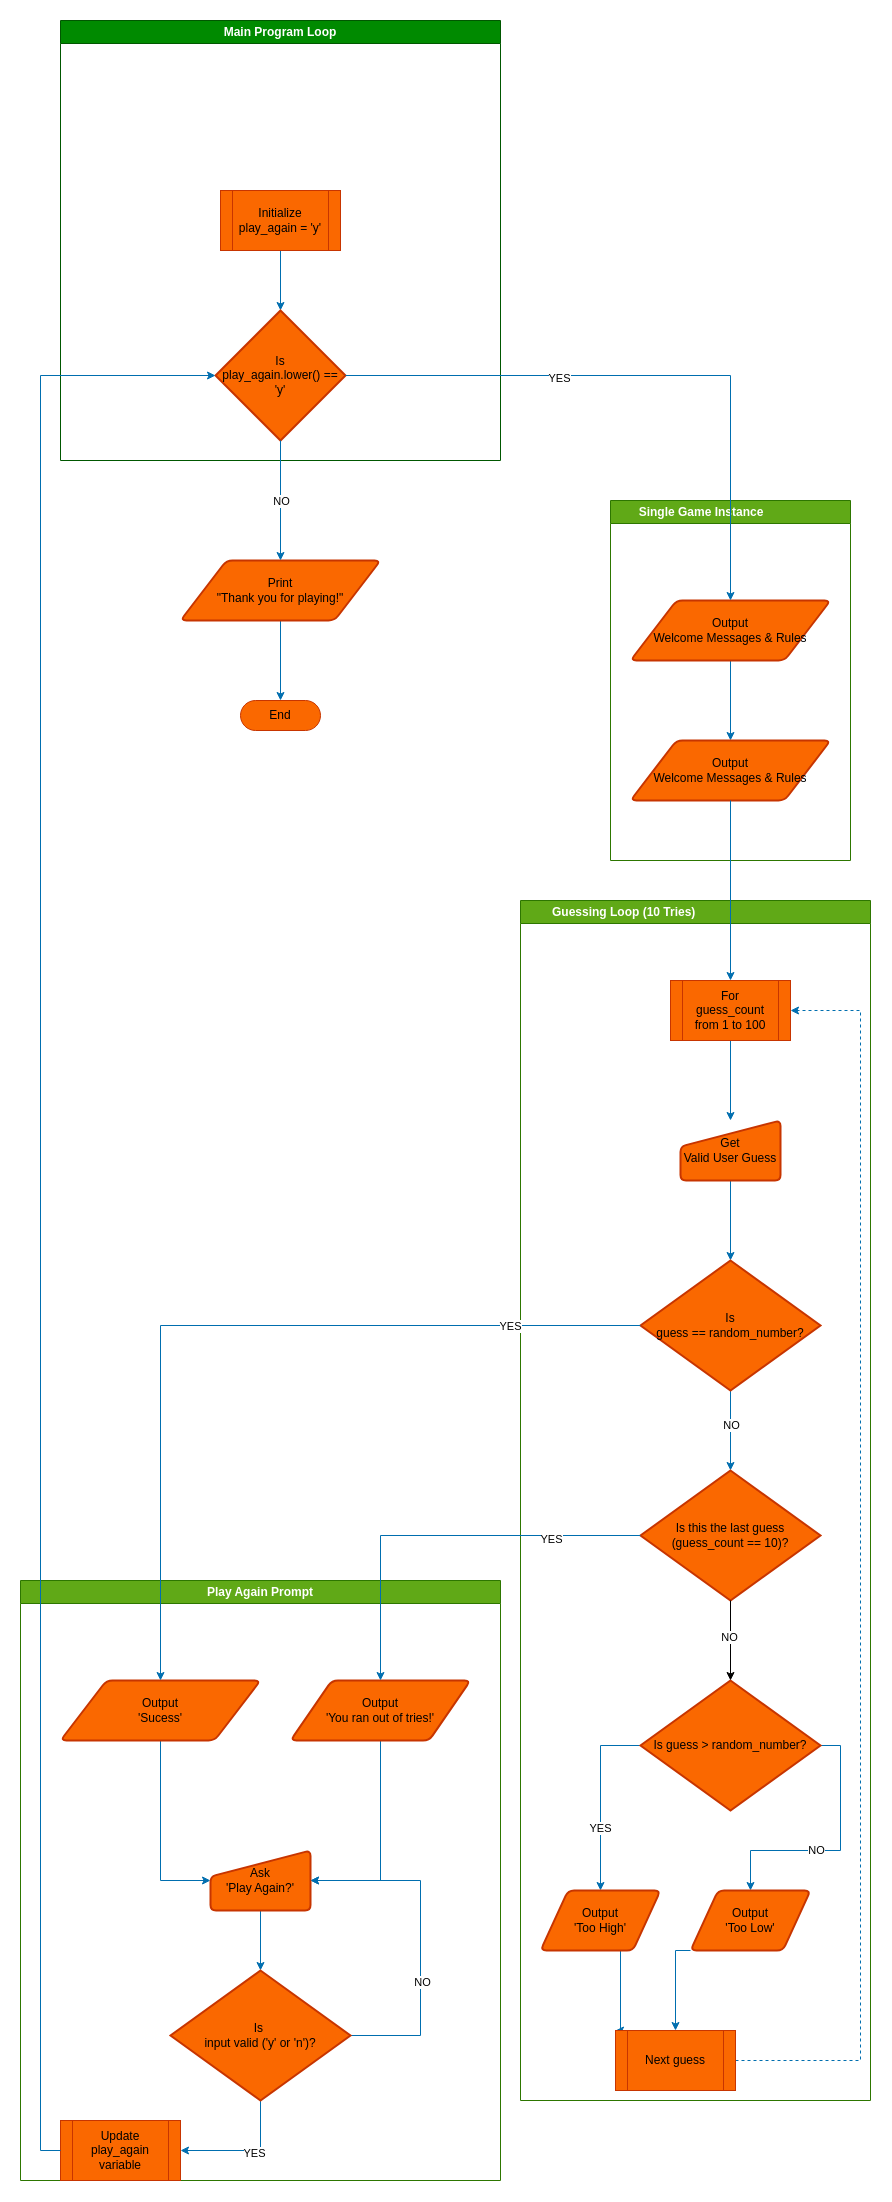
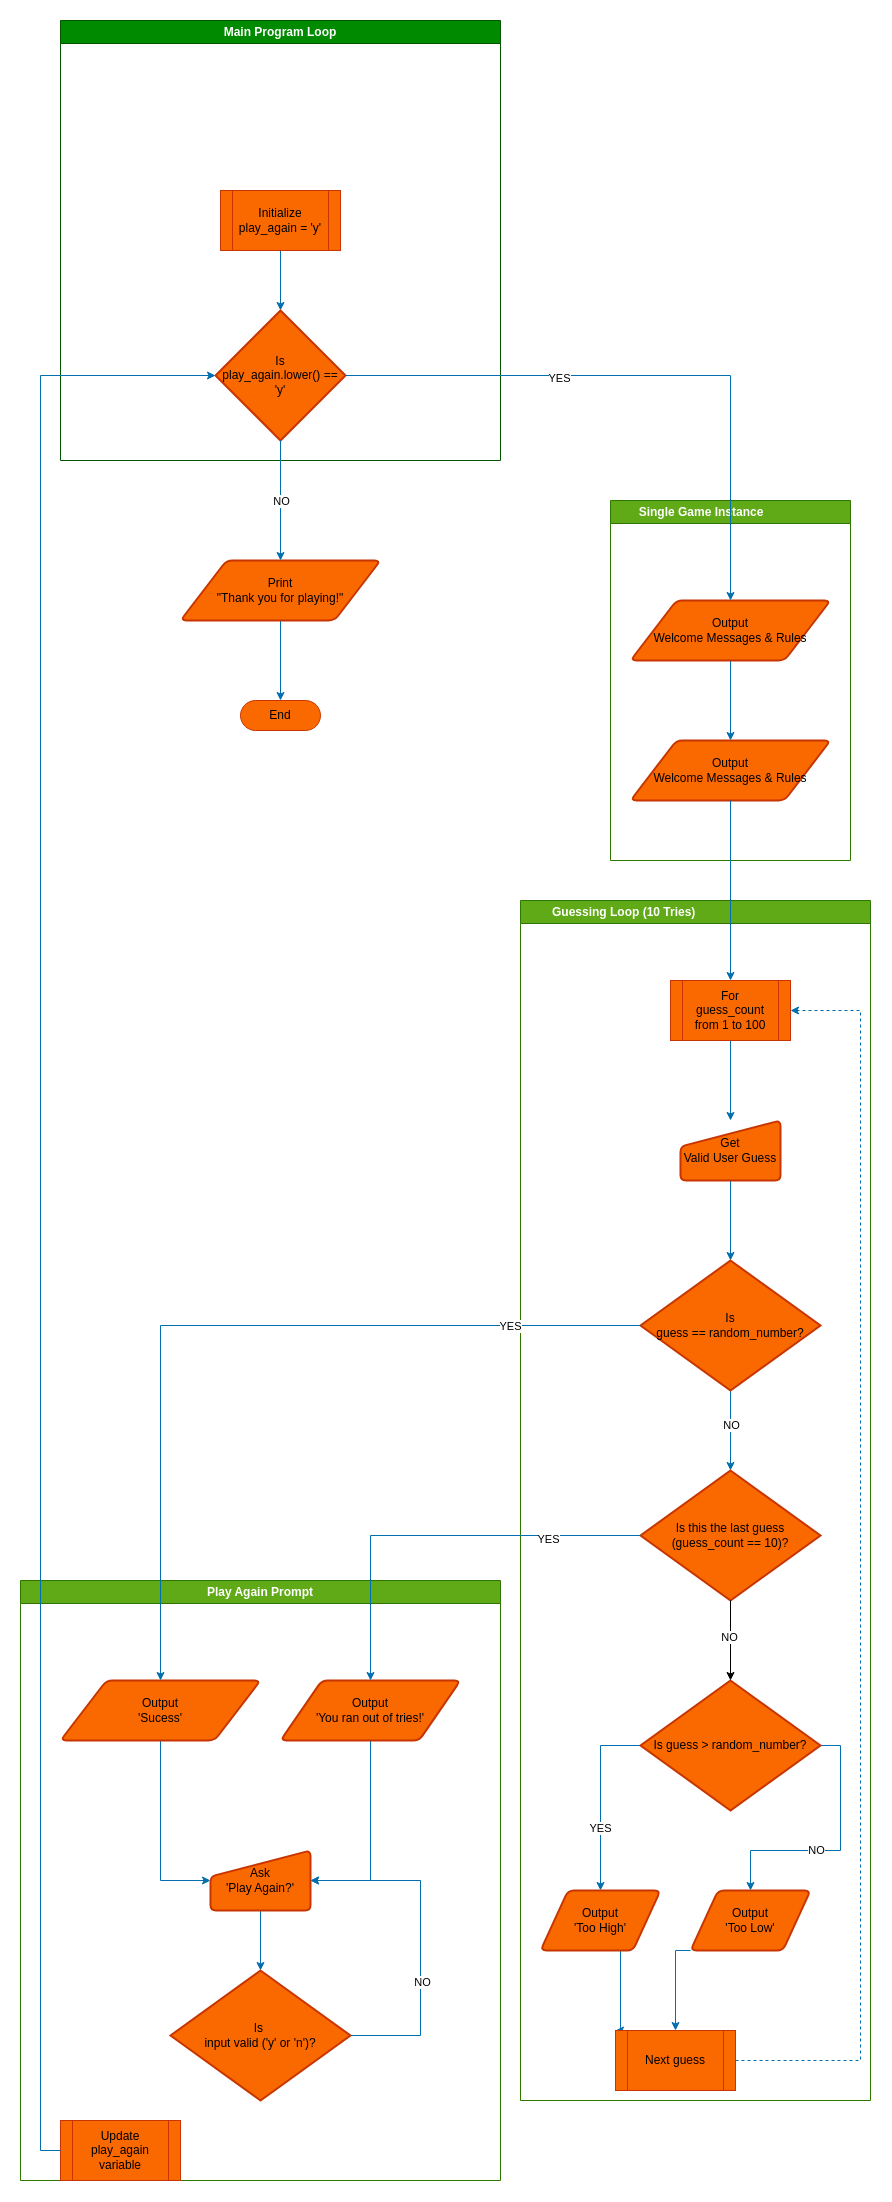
  <mxCell id="0" />
  <mxCell id="1" parent="0" />
  <mxCell id="2" value="Main Program Loop" style="swimlane;whiteSpace=wrap;html=1;fillColor=#008a00;fontColor=#ffffff;strokeColor=#005700;" vertex="1" parent="1"><mxGeometry x="60" y="20" width="440" height="440" as="geometry" /></mxCell>
  <mxCell id="3" value="" style="edgeStyle=orthogonalEdgeStyle;rounded=0;orthogonalLoop=1;jettySize=auto;html=1;fillColor=#1ba1e2;strokeColor=#006EAF;" edge="1" parent="2" source="4" target="5"><mxGeometry relative="1" as="geometry" /></mxCell>
  <mxCell id="4" value="Initialize&lt;div&gt;play_again = 'y'&lt;/div&gt;" style="shape=process;whiteSpace=wrap;html=1;backgroundOutline=1;fillColor=#fa6800;fontColor=#000000;strokeColor=#C73500;" vertex="1" parent="2"><mxGeometry x="160" y="170" width="120" height="60" as="geometry" /></mxCell>
  <mxCell id="5" value="Is&lt;div&gt;play_again.lower() == 'y'&lt;/div&gt;" style="strokeWidth=2;html=1;shape=mxgraph.flowchart.decision;whiteSpace=wrap;fillColor=#fa6800;fontColor=#000000;strokeColor=#C73500;" vertex="1" parent="2"><mxGeometry x="155" y="290" width="130" height="130" as="geometry" /></mxCell>
  <mxCell id="6" value="&amp;nbsp; &amp;nbsp; &amp;nbsp; &amp;nbsp; Single Game Instance" style="swimlane;whiteSpace=wrap;html=1;align=left;fillColor=#60a917;fontColor=#ffffff;strokeColor=#2D7600;" vertex="1" parent="1"><mxGeometry x="610" y="500" width="240" height="360" as="geometry" /></mxCell>
  <mxCell id="7" style="edgeStyle=orthogonalEdgeStyle;rounded=0;orthogonalLoop=1;jettySize=auto;html=1;fillColor=#1ba1e2;strokeColor=#006EAF;" edge="1" parent="6" source="8" target="9"><mxGeometry relative="1" as="geometry" /></mxCell>
  <mxCell id="8" value="Output&lt;div&gt;Welcome Messages &amp;amp; Rules&lt;/div&gt;" style="shape=parallelogram;html=1;strokeWidth=2;perimeter=parallelogramPerimeter;whiteSpace=wrap;rounded=1;arcSize=12;size=0.23;fillColor=#fa6800;fontColor=#000000;strokeColor=#C73500;" vertex="1" parent="6"><mxGeometry x="20" y="100" width="200" height="60" as="geometry" /></mxCell>
  <mxCell id="9" value="Output&lt;div&gt;Welcome Messages &amp;amp; Rules&lt;/div&gt;" style="shape=parallelogram;html=1;strokeWidth=2;perimeter=parallelogramPerimeter;whiteSpace=wrap;rounded=1;arcSize=12;size=0.23;fillColor=#fa6800;fontColor=#000000;strokeColor=#C73500;" vertex="1" parent="6"><mxGeometry x="20" y="240" width="200" height="60" as="geometry" /></mxCell>
  <mxCell id="10" style="edgeStyle=orthogonalEdgeStyle;rounded=0;orthogonalLoop=1;jettySize=auto;html=1;exitX=1;exitY=0.5;exitDx=0;exitDy=0;exitPerimeter=0;entryX=0.5;entryY=0;entryDx=0;entryDy=0;fillColor=#1ba1e2;strokeColor=#006EAF;" edge="1" parent="1" source="5" target="8"><mxGeometry relative="1" as="geometry" /></mxCell>
  <mxCell id="11" value="YES" style="edgeLabel;html=1;align=center;verticalAlign=middle;resizable=0;points=[];" vertex="1" connectable="0" parent="10"><mxGeometry x="-0.301" y="-2" relative="1" as="geometry"><mxPoint as="offset" /></mxGeometry></mxCell>
  <mxCell id="12" value="" style="edgeStyle=orthogonalEdgeStyle;rounded=0;orthogonalLoop=1;jettySize=auto;html=1;fillColor=#1ba1e2;strokeColor=#006EAF;" edge="1" parent="1" source="13" target="16"><mxGeometry relative="1" as="geometry" /></mxCell>
  <mxCell id="13" value="Print&lt;div&gt;&quot;Thank you for playing!&quot;&lt;/div&gt;" style="shape=parallelogram;html=1;strokeWidth=2;perimeter=parallelogramPerimeter;whiteSpace=wrap;rounded=1;arcSize=12;size=0.23;fillColor=#fa6800;fontColor=#000000;strokeColor=#C73500;" vertex="1" parent="1"><mxGeometry x="180" y="560" width="200" height="60" as="geometry" /></mxCell>
  <mxCell id="14" style="edgeStyle=orthogonalEdgeStyle;rounded=0;orthogonalLoop=1;jettySize=auto;html=1;entryX=0.5;entryY=0;entryDx=0;entryDy=0;fillColor=#1ba1e2;strokeColor=#006EAF;" edge="1" parent="1" source="5" target="13"><mxGeometry relative="1" as="geometry" /></mxCell>
  <mxCell id="15" value="NO" style="edgeLabel;html=1;align=center;verticalAlign=middle;resizable=0;points=[];fontColor=light-dark(default, #ff0000);" vertex="1" connectable="0" parent="14"><mxGeometry x="0.25" y="4" relative="1" as="geometry"><mxPoint x="-4" y="-15" as="offset" /></mxGeometry></mxCell>
  <mxCell id="16" value="End" style="html=1;dashed=0;whiteSpace=wrap;shape=mxgraph.dfd.start;fillColor=#fa6800;fontColor=#000000;strokeColor=#C73500;" vertex="1" parent="1"><mxGeometry x="240" y="700" width="80" height="30" as="geometry" /></mxCell>
  <mxCell id="17" value="&amp;nbsp; &amp;nbsp; &amp;nbsp; &amp;nbsp; &amp;nbsp;Guessing Loop (10 Tries)" style="swimlane;whiteSpace=wrap;html=1;align=left;fillColor=#60a917;fontColor=#ffffff;strokeColor=#2D7600;" vertex="1" parent="1"><mxGeometry x="520" y="900" width="350" height="1200" as="geometry"><mxRectangle x="410" y="960" width="180" height="30" as="alternateBounds" /></mxGeometry></mxCell>
  <mxCell id="18" value="" style="edgeStyle=orthogonalEdgeStyle;rounded=0;orthogonalLoop=1;jettySize=auto;html=1;fillColor=#1ba1e2;strokeColor=#006EAF;" edge="1" parent="17" source="19" target="21"><mxGeometry relative="1" as="geometry" /></mxCell>
  <mxCell id="19" value="For&lt;div&gt;guess_count from 1 to 100&lt;/div&gt;" style="shape=process;whiteSpace=wrap;html=1;backgroundOutline=1;fillColor=#fa6800;fontColor=#000000;strokeColor=#C73500;" vertex="1" parent="17"><mxGeometry x="150" y="80" width="120" height="60" as="geometry" /></mxCell>
  <mxCell id="20" value="" style="edgeStyle=orthogonalEdgeStyle;rounded=0;orthogonalLoop=1;jettySize=auto;html=1;fillColor=#1ba1e2;strokeColor=#006EAF;" edge="1" parent="17" source="21" target="24"><mxGeometry relative="1" as="geometry" /></mxCell>
  <mxCell id="21" value="Get&lt;div&gt;Valid User Guess&lt;/div&gt;" style="html=1;strokeWidth=2;shape=manualInput;whiteSpace=wrap;rounded=1;size=26;arcSize=11;fillColor=#fa6800;fontColor=#000000;strokeColor=#C73500;" vertex="1" parent="17"><mxGeometry x="160" y="220" width="100" height="60" as="geometry" /></mxCell>
  <mxCell id="22" style="edgeStyle=orthogonalEdgeStyle;rounded=0;orthogonalLoop=1;jettySize=auto;html=1;fillColor=#1ba1e2;strokeColor=#006EAF;" edge="1" parent="17" source="24" target="25"><mxGeometry relative="1" as="geometry" /></mxCell>
  <mxCell id="23" value="NO" style="edgeLabel;html=1;align=center;verticalAlign=middle;resizable=0;points=[];" vertex="1" connectable="0" parent="22"><mxGeometry x="-0.15" relative="1" as="geometry"><mxPoint as="offset" /></mxGeometry></mxCell>
  <mxCell id="24" value="Is&lt;div&gt;guess == random_number?&lt;/div&gt;" style="strokeWidth=2;html=1;shape=mxgraph.flowchart.decision;whiteSpace=wrap;fillColor=#fa6800;fontColor=#000000;strokeColor=#C73500;" vertex="1" parent="17"><mxGeometry x="120" y="360" width="180" height="130" as="geometry" /></mxCell>
  <mxCell id="25" value="Is this the last guess&lt;div&gt;(guess_count == 10)?&lt;/div&gt;" style="strokeWidth=2;html=1;shape=mxgraph.flowchart.decision;whiteSpace=wrap;fillColor=#fa6800;fontColor=#000000;strokeColor=#C73500;" vertex="1" parent="17"><mxGeometry x="120" y="570" width="180" height="130" as="geometry" /></mxCell>
  <mxCell id="26" style="edgeStyle=orthogonalEdgeStyle;rounded=0;orthogonalLoop=1;jettySize=auto;html=1;entryX=0.5;entryY=0;entryDx=0;entryDy=0;exitX=0;exitY=0.5;exitDx=0;exitDy=0;exitPerimeter=0;fillColor=#1ba1e2;strokeColor=#006EAF;" edge="1" parent="17" source="30" target="36"><mxGeometry relative="1" as="geometry" /></mxCell>
  <mxCell id="27" value="YES" style="edgeLabel;html=1;align=center;verticalAlign=middle;resizable=0;points=[];" vertex="1" connectable="0" parent="26"><mxGeometry x="0.323" y="-1" relative="1" as="geometry"><mxPoint as="offset" /></mxGeometry></mxCell>
  <mxCell id="28" style="edgeStyle=orthogonalEdgeStyle;rounded=0;orthogonalLoop=1;jettySize=auto;html=1;entryX=0.5;entryY=0;entryDx=0;entryDy=0;exitX=1;exitY=0.5;exitDx=0;exitDy=0;exitPerimeter=0;fillColor=#1ba1e2;strokeColor=#006EAF;" edge="1" parent="17" source="30" target="34"><mxGeometry relative="1" as="geometry" /></mxCell>
  <mxCell id="29" value="NO" style="edgeLabel;html=1;align=center;verticalAlign=middle;resizable=0;points=[];" vertex="1" connectable="0" parent="28"><mxGeometry x="0.178" y="-1" relative="1" as="geometry"><mxPoint as="offset" /></mxGeometry></mxCell>
  <mxCell id="30" value="Is guess &amp;gt; random_number&lt;span style=&quot;background-color: transparent;&quot;&gt;?&lt;/span&gt;" style="strokeWidth=2;html=1;shape=mxgraph.flowchart.decision;whiteSpace=wrap;fillColor=#fa6800;fontColor=#000000;strokeColor=#C73500;" vertex="1" parent="17"><mxGeometry x="120" y="780" width="180" height="130" as="geometry" /></mxCell>
  <mxCell id="31" value="" style="edgeStyle=orthogonalEdgeStyle;rounded=0;orthogonalLoop=1;jettySize=auto;html=1;" edge="1" parent="17" source="25" target="30"><mxGeometry relative="1" as="geometry" /></mxCell>
  <mxCell id="32" value="NO" style="edgeLabel;html=1;align=center;verticalAlign=middle;resizable=0;points=[];" vertex="1" connectable="0" parent="31"><mxGeometry x="-0.1" y="-2" relative="1" as="geometry"><mxPoint as="offset" /></mxGeometry></mxCell>
  <mxCell id="33" style="edgeStyle=orthogonalEdgeStyle;rounded=0;orthogonalLoop=1;jettySize=auto;html=1;entryX=0.5;entryY=0;entryDx=0;entryDy=0;exitX=0;exitY=1;exitDx=0;exitDy=0;fillColor=#1ba1e2;strokeColor=#006EAF;" edge="1" parent="17" source="34" target="38"><mxGeometry relative="1" as="geometry"><Array as="points"><mxPoint x="155" y="1050" /></Array></mxGeometry></mxCell>
  <mxCell id="34" value="Output&lt;div&gt;'Too Low'&lt;/div&gt;" style="shape=parallelogram;html=1;strokeWidth=2;perimeter=parallelogramPerimeter;whiteSpace=wrap;rounded=1;arcSize=12;size=0.23;fillColor=#fa6800;fontColor=#000000;strokeColor=#C73500;" vertex="1" parent="17"><mxGeometry x="170" y="990" width="120" height="60" as="geometry" /></mxCell>
  <mxCell id="35" style="edgeStyle=orthogonalEdgeStyle;rounded=0;orthogonalLoop=1;jettySize=auto;html=1;entryX=0;entryY=0;entryDx=0;entryDy=0;exitX=0.5;exitY=1;exitDx=0;exitDy=0;fillColor=#1ba1e2;strokeColor=#006EAF;" edge="1" parent="17" source="36" target="38"><mxGeometry relative="1" as="geometry"><Array as="points"><mxPoint x="100" y="1130" /></Array></mxGeometry></mxCell>
  <mxCell id="36" value="Output&lt;div&gt;'Too High'&lt;/div&gt;" style="shape=parallelogram;html=1;strokeWidth=2;perimeter=parallelogramPerimeter;whiteSpace=wrap;rounded=1;arcSize=12;size=0.23;fillColor=#fa6800;fontColor=#000000;strokeColor=#C73500;" vertex="1" parent="17"><mxGeometry x="20" y="990" width="120" height="60" as="geometry" /></mxCell>
  <mxCell id="37" style="edgeStyle=orthogonalEdgeStyle;rounded=0;orthogonalLoop=1;jettySize=auto;html=1;entryX=1;entryY=0.5;entryDx=0;entryDy=0;exitX=1;exitY=0.5;exitDx=0;exitDy=0;fillColor=#1ba1e2;strokeColor=#006EAF;dashed=1;" edge="1" parent="17" source="38" target="19"><mxGeometry relative="1" as="geometry"><Array as="points"><mxPoint x="340" y="1160" /><mxPoint x="340" y="110" /></Array></mxGeometry></mxCell>
  <mxCell id="38" value="Next guess" style="shape=process;whiteSpace=wrap;html=1;backgroundOutline=1;fillColor=#fa6800;fontColor=#000000;strokeColor=#C73500;" vertex="1" parent="17"><mxGeometry x="95" y="1130" width="120" height="60" as="geometry" /></mxCell>
  <mxCell id="39" style="edgeStyle=orthogonalEdgeStyle;rounded=0;orthogonalLoop=1;jettySize=auto;html=1;entryX=0.5;entryY=0;entryDx=0;entryDy=0;fillColor=#1ba1e2;strokeColor=#006EAF;" edge="1" parent="1" source="9" target="19"><mxGeometry relative="1" as="geometry" /></mxCell>
  <mxCell id="40" value="Play Again Prompt" style="swimlane;whiteSpace=wrap;html=1;align=center;fillColor=#60a917;fontColor=#ffffff;strokeColor=#2D7600;" vertex="1" parent="1"><mxGeometry y="1580" width="480" height="600" as="geometry" x="20"><mxRectangle x="410" y="960" width="180" height="30" as="alternateBounds" /></mxGeometry></mxCell>
  <mxCell id="41" style="edgeStyle=orthogonalEdgeStyle;rounded=0;orthogonalLoop=1;jettySize=auto;html=1;entryX=1;entryY=0.5;entryDx=0;entryDy=0;fillColor=#1ba1e2;strokeColor=#006EAF;" edge="1" parent="40" source="42" target="46"><mxGeometry relative="1" as="geometry" /></mxCell>
- <mxCell id="42" value="Output&lt;div&gt;'You ran out of tries!'&lt;/div&gt;" style="shape=parallelogram;html=1;strokeWidth=2;perimeter=parallelogramPerimeter;whiteSpace=wrap;rounded=1;arcSize=12;size=0.23;fillColor=#fa6800;fontColor=#000000;strokeColor=#C73500;" vertex="1" parent="40"><mxGeometry x="270" y="100" width="180" height="60" as="geometry" /></mxCell>
+ <mxCell id="42" value="Output&lt;div&gt;'You ran out of tries!'&lt;/div&gt;" style="shape=parallelogram;html=1;strokeWidth=2;perimeter=parallelogramPerimeter;whiteSpace=wrap;rounded=1;arcSize=12;size=0.23;fillColor=#fa6800;fontColor=#000000;strokeColor=#C73500;" vertex="1" parent="40"><mxGeometry x="260" y="100" width="180" height="60" as="geometry" /></mxCell>
  <mxCell id="43" style="edgeStyle=orthogonalEdgeStyle;rounded=0;orthogonalLoop=1;jettySize=auto;html=1;entryX=0;entryY=0.5;entryDx=0;entryDy=0;fillColor=#1ba1e2;strokeColor=#006EAF;" edge="1" parent="40" source="44" target="46"><mxGeometry relative="1" as="geometry" /></mxCell>
  <mxCell id="44" value="Output&lt;div&gt;'Sucess'&lt;/div&gt;" style="shape=parallelogram;html=1;strokeWidth=2;perimeter=parallelogramPerimeter;whiteSpace=wrap;rounded=1;arcSize=12;size=0.23;fillColor=#fa6800;fontColor=#000000;strokeColor=#C73500;" vertex="1" parent="40"><mxGeometry x="40" y="100" width="200" height="60" as="geometry" /></mxCell>
  <mxCell id="45" value="" style="edgeStyle=orthogonalEdgeStyle;rounded=0;orthogonalLoop=1;jettySize=auto;html=1;fillColor=#1ba1e2;strokeColor=#006EAF;" edge="1" parent="40" source="46" target="51"><mxGeometry relative="1" as="geometry" /></mxCell>
  <mxCell id="46" value="Ask&lt;div&gt;'Play Again?'&lt;/div&gt;" style="html=1;strokeWidth=2;shape=manualInput;whiteSpace=wrap;rounded=1;size=26;arcSize=11;fillColor=#fa6800;fontColor=#000000;strokeColor=#C73500;" vertex="1" parent="40"><mxGeometry x="190" y="270" width="100" height="60" as="geometry" /></mxCell>
  <mxCell id="47" style="edgeStyle=orthogonalEdgeStyle;rounded=0;orthogonalLoop=1;jettySize=auto;html=1;entryX=1;entryY=0.5;entryDx=0;entryDy=0;exitX=1;exitY=0.5;exitDx=0;exitDy=0;exitPerimeter=0;fillColor=#1ba1e2;strokeColor=#006EAF;" edge="1" parent="40" source="51" target="46"><mxGeometry relative="1" as="geometry"><Array as="points"><mxPoint x="400" y="455" /><mxPoint x="400" y="300" /></Array></mxGeometry></mxCell>
  <mxCell id="48" value="NO" style="edgeLabel;html=1;align=center;verticalAlign=middle;resizable=0;points=[];" vertex="1" connectable="0" parent="47"><mxGeometry x="-0.26" y="-1" relative="1" as="geometry"><mxPoint as="offset" /></mxGeometry></mxCell>
- <mxCell id="49" style="edgeStyle=orthogonalEdgeStyle;rounded=0;orthogonalLoop=1;jettySize=auto;html=1;entryX=1;entryY=0.5;entryDx=0;entryDy=0;fillColor=#1ba1e2;strokeColor=#006EAF;" edge="1" parent="40" source="51" target="52"><mxGeometry relative="1" as="geometry" /></mxCell>
- <mxCell id="50" value="YES" style="edgeLabel;html=1;align=center;verticalAlign=middle;resizable=0;points=[];" vertex="1" connectable="0" parent="49"><mxGeometry x="-0.123" y="2" relative="1" as="geometry"><mxPoint as="offset" /></mxGeometry></mxCell>
  <mxCell id="51" value="Is&amp;nbsp;&lt;div&gt;&lt;span style=&quot;background-color: transparent;&quot;&gt;input valid ('y' or 'n')?&lt;/span&gt;&lt;/div&gt;" style="strokeWidth=2;html=1;shape=mxgraph.flowchart.decision;whiteSpace=wrap;fillColor=#fa6800;fontColor=#000000;strokeColor=#C73500;" vertex="1" parent="40"><mxGeometry x="150" y="390" width="180" height="130" as="geometry" /></mxCell>
  <mxCell id="52" value="Update&lt;div&gt;play_again&lt;/div&gt;&lt;div&gt;variable&lt;/div&gt;" style="shape=process;whiteSpace=wrap;html=1;backgroundOutline=1;fillColor=#fa6800;fontColor=#000000;strokeColor=#C73500;" vertex="1" parent="40"><mxGeometry x="40" y="540" width="120" height="60" as="geometry" /></mxCell>
  <mxCell id="53" style="edgeStyle=orthogonalEdgeStyle;rounded=0;orthogonalLoop=1;jettySize=auto;html=1;fillColor=#1ba1e2;strokeColor=#006EAF;" edge="1" parent="1" source="24" target="44"><mxGeometry relative="1" as="geometry" /></mxCell>
  <mxCell id="54" value="YES" style="edgeLabel;html=1;align=center;verticalAlign=middle;resizable=0;points=[];" vertex="1" connectable="0" parent="53"><mxGeometry x="-0.687" relative="1" as="geometry"><mxPoint as="offset" /></mxGeometry></mxCell>
  <mxCell id="55" style="edgeStyle=orthogonalEdgeStyle;rounded=0;orthogonalLoop=1;jettySize=auto;html=1;entryX=0.5;entryY=0;entryDx=0;entryDy=0;fillColor=#1ba1e2;strokeColor=#006EAF;" edge="1" parent="1" source="25" target="42"><mxGeometry relative="1" as="geometry" /></mxCell>
  <mxCell id="56" value="YES" style="edgeLabel;html=1;align=center;verticalAlign=middle;resizable=0;points=[];" vertex="1" connectable="0" parent="55"><mxGeometry x="-0.554" y="3" relative="1" as="geometry"><mxPoint as="offset" /></mxGeometry></mxCell>
  <mxCell id="57" style="edgeStyle=orthogonalEdgeStyle;rounded=0;orthogonalLoop=1;jettySize=auto;html=1;entryX=0;entryY=0.5;entryDx=0;entryDy=0;entryPerimeter=0;exitX=0;exitY=0.5;exitDx=0;exitDy=0;fillColor=#1ba1e2;strokeColor=#006EAF;" edge="1" parent="1" source="52" target="5"><mxGeometry relative="1" as="geometry" /></mxCell>
